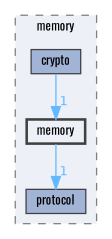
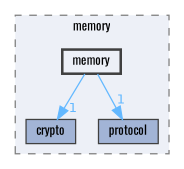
  digraph {
    compound=true
    fontname=Oswald
    node [color=grey25 fillcolor="#a2b4d6" fontname=Oswald fontsize=10 shape=box style=filled]
    edge [color=steelblue1 fontcolor=steelblue1 fontname=Oswald fontsize=10 headlabel=1 labeldistance=1.5 labelfontname=Helvetica labelfontsize=10]
    n1 [height=0.2 label=crypto width=0.4]
    n2 [height=0.2 label=protocol width=0.4]
    n3 [fillcolor="#edf0f7" height=0.2 label=memory style="filled,bold" width=0.4]
    subgraph cluster_1 {
      bgcolor="#edf0f7"
      fontsize=10
      label=memory
      pencolor=grey50
      style="filled,dashed"
      n1
      n2
      n3
    }
-   n1 -> n3
+   n3 -> n1
    n3 -> n2
  }
